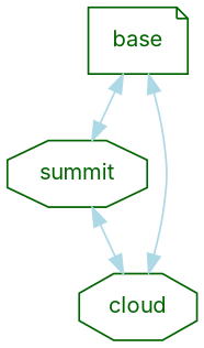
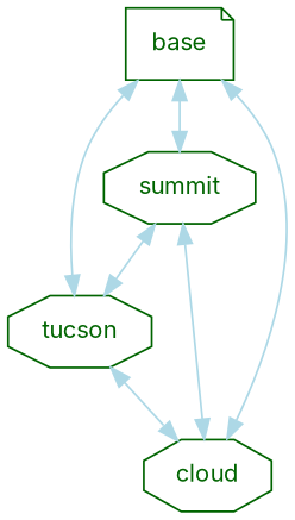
  digraph {
    clusterrank=local
    fontname=Inter
    newrank=true
    rankdir=TB
    ranksep=0.5
    node [color=darkgreen fillcolor=white fontcolor=darkgreen fontname=Inter fontsize=12 shape=octagon style=filled]
    edge [color=lightblue dir=both fontname=Inter]
    n1 [label=base shape=note]
    n2 [label=summit]
+   n3 [label=tucson]
    n4 [label=cloud]
    subgraph sub_1 {
      n1
      n2
+     n3
      n4
    }
    subgraph sub_2 {
      n1
      n2
+     n3
      n4
    }
    n1 -> n2
+   n1 -> n3
    n1 -> n4
+   n2 -> n3
    n2 -> n4
+   n3 -> n4
  }
